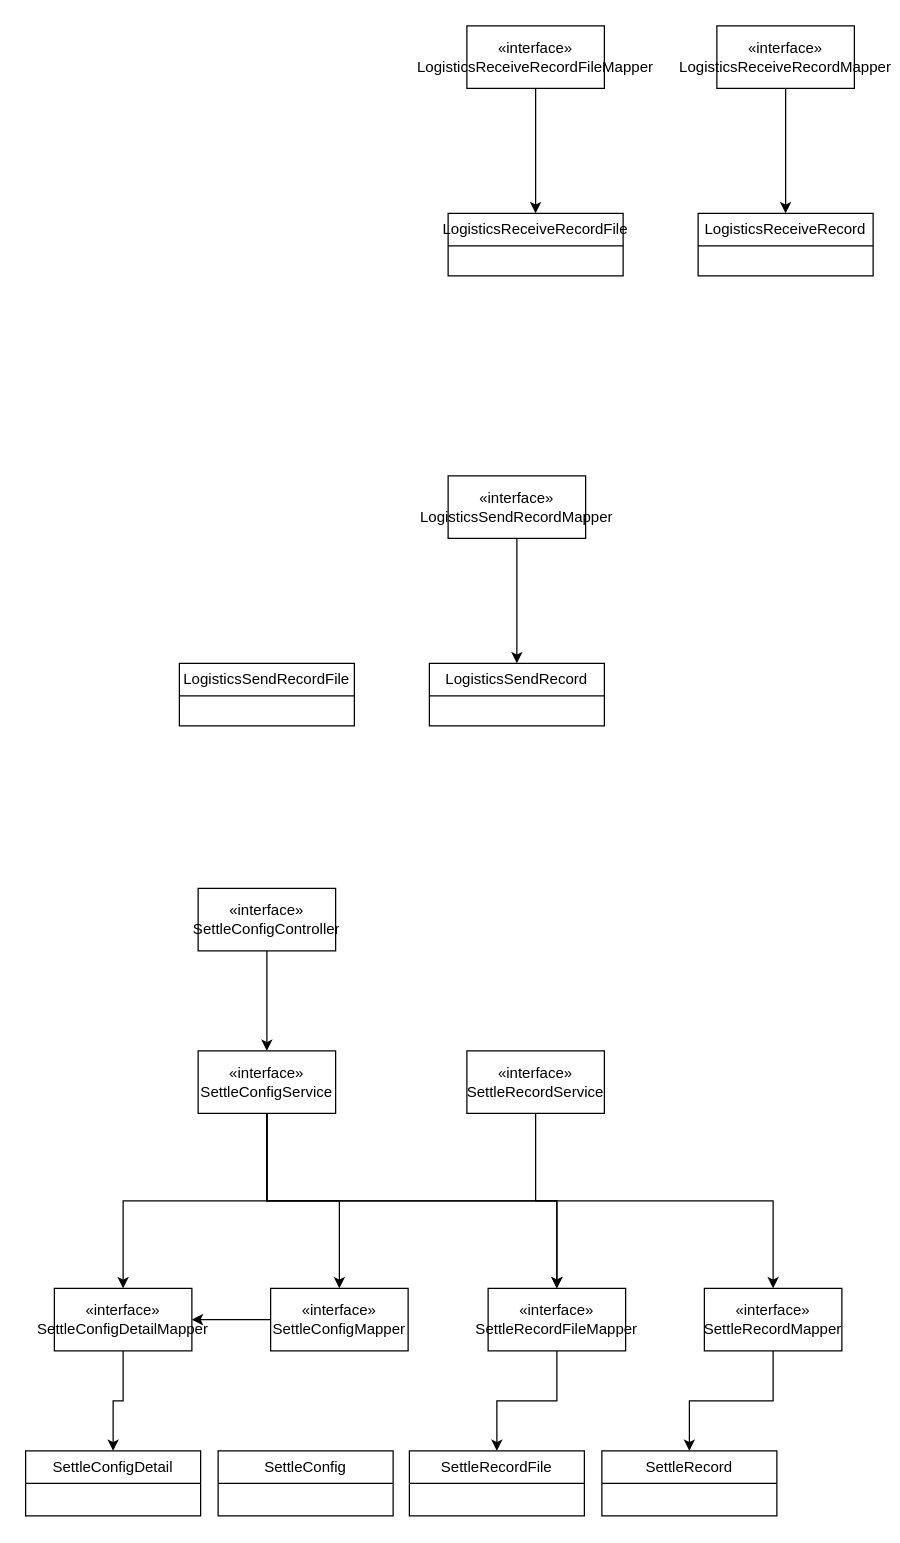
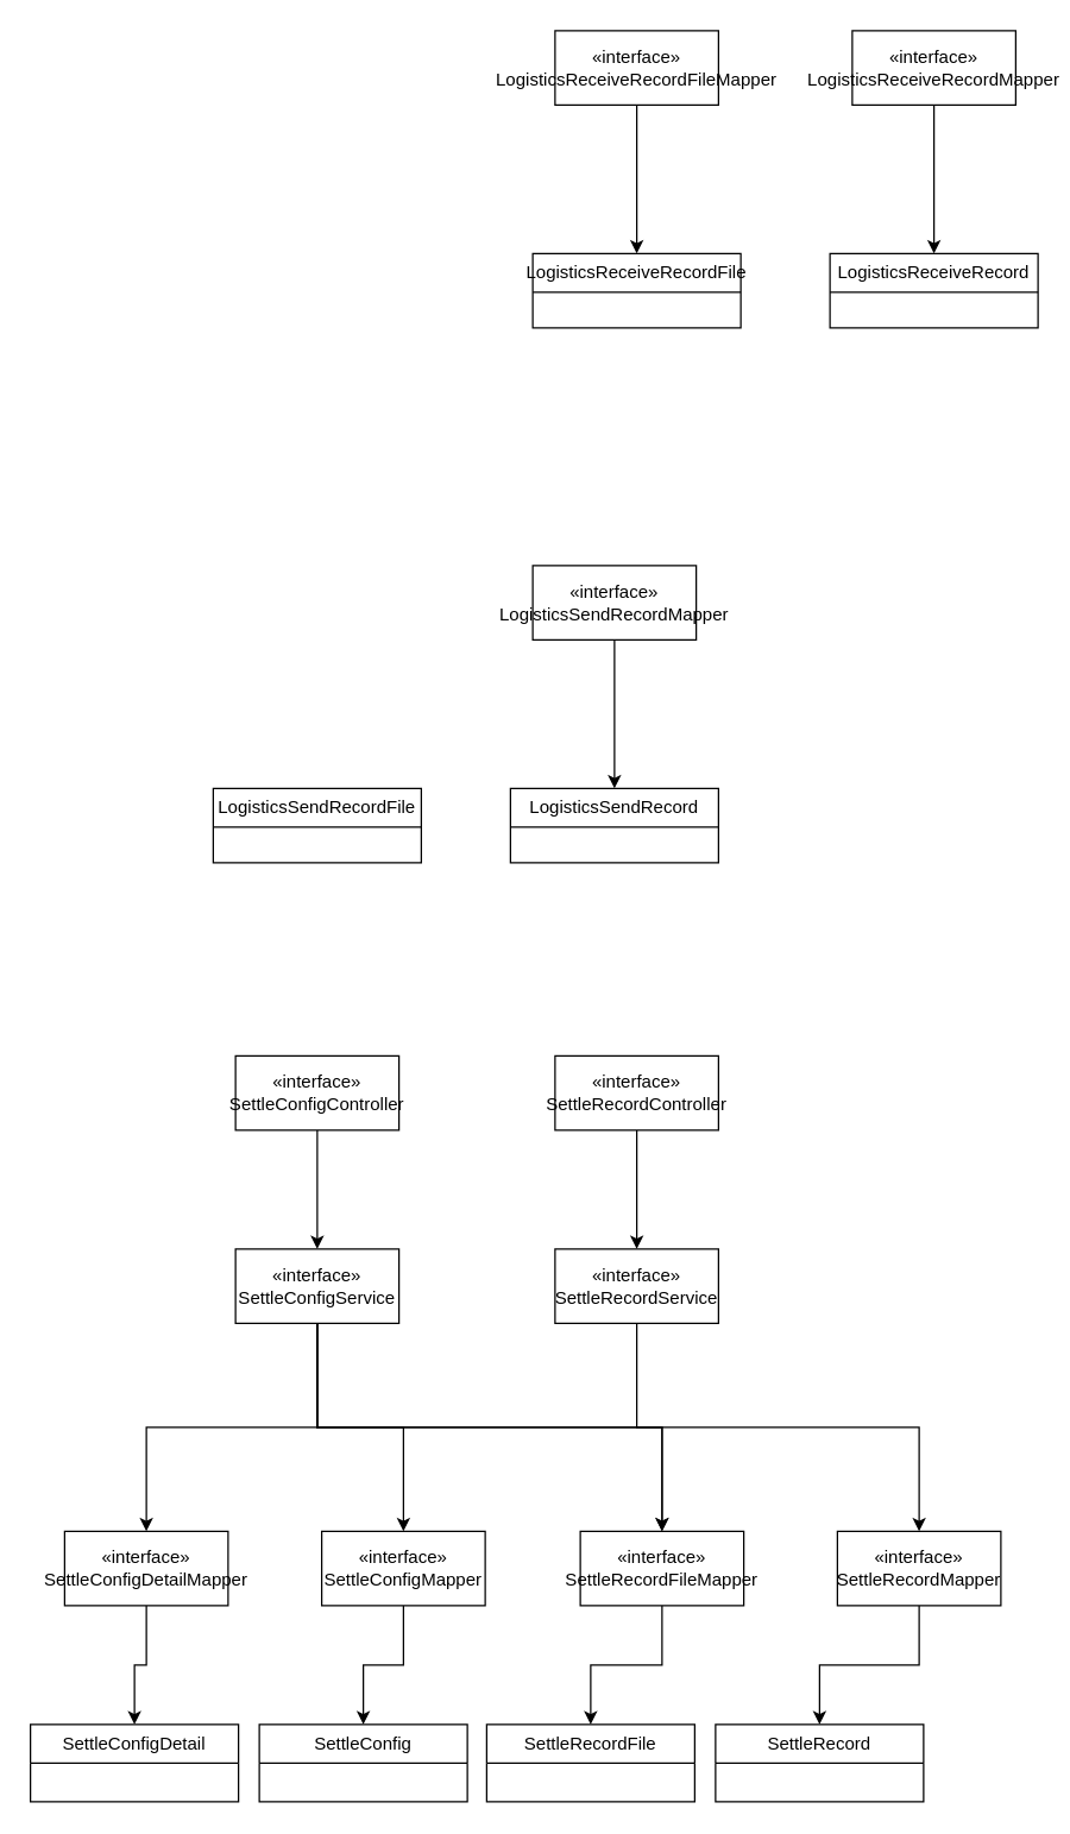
  <mxCell id="0" />
  <mxCell id="1" parent="0" />
  <mxCell id="2" style="edgeStyle=orthogonalEdgeStyle;rounded=0;orthogonalLoop=1;jettySize=auto;html=1;entryX=0.5;entryY=0;entryDx=0;entryDy=0;" edge="1" parent="1" source="3" target="6"><mxGeometry relative="1" as="geometry" /></mxCell>
  <mxCell id="3" value="«interface»&lt;br&gt;LogisticsReceiveRecordFileMapper" style="html=1;whiteSpace=wrap;" vertex="1" parent="1"><mxGeometry x="373" y="20" width="110" height="50" as="geometry" /></mxCell>
  <mxCell id="4" style="edgeStyle=orthogonalEdgeStyle;rounded=0;orthogonalLoop=1;jettySize=auto;html=1;" edge="1" parent="1" source="5" target="8"><mxGeometry relative="1" as="geometry" /></mxCell>
  <mxCell id="5" value="«interface»&lt;br&gt;LogisticsReceiveRecordMapper" style="html=1;whiteSpace=wrap;" vertex="1" parent="1"><mxGeometry x="573" y="20" width="110" height="50" as="geometry" /></mxCell>
  <mxCell id="6" value="LogisticsReceiveRecordFile" style="swimlane;fontStyle=0;childLayout=stackLayout;horizontal=1;startSize=26;fillColor=none;horizontalStack=0;resizeParent=1;resizeParentMax=0;resizeLast=0;collapsible=1;marginBottom=0;whiteSpace=wrap;html=1;" vertex="1" parent="1"><mxGeometry x="358" y="170" width="140" height="50" as="geometry" /></mxCell>
  <mxCell id="7" value="&amp;nbsp;" style="text;strokeColor=none;fillColor=none;align=left;verticalAlign=top;spacingLeft=4;spacingRight=4;overflow=hidden;rotatable=0;points=[[0,0.5],[1,0.5]];portConstraint=eastwest;whiteSpace=wrap;html=1;" vertex="1" parent="6"><mxGeometry y="26" width="140" height="24" as="geometry" /></mxCell>
  <mxCell id="8" value="LogisticsReceiveRecord" style="swimlane;fontStyle=0;childLayout=stackLayout;horizontal=1;startSize=26;fillColor=none;horizontalStack=0;resizeParent=1;resizeParentMax=0;resizeLast=0;collapsible=1;marginBottom=0;whiteSpace=wrap;html=1;" vertex="1" parent="1"><mxGeometry x="558" y="170" width="140" height="50" as="geometry" /></mxCell>
  <mxCell id="9" value="&amp;nbsp;" style="text;strokeColor=none;fillColor=none;align=left;verticalAlign=top;spacingLeft=4;spacingRight=4;overflow=hidden;rotatable=0;points=[[0,0.5],[1,0.5]];portConstraint=eastwest;whiteSpace=wrap;html=1;" vertex="1" parent="8"><mxGeometry y="26" width="140" height="24" as="geometry" /></mxCell>
  <mxCell id="10" style="edgeStyle=orthogonalEdgeStyle;rounded=0;orthogonalLoop=1;jettySize=auto;html=1;" edge="1" source="11" target="14" parent="1"><mxGeometry relative="1" as="geometry" /></mxCell>
  <mxCell id="11" value="«interface»&lt;br&gt;LogisticsSendRecordMapper" style="html=1;whiteSpace=wrap;" vertex="1" parent="1"><mxGeometry x="358" y="380" width="110" height="50" as="geometry" /></mxCell>
  <mxCell id="12" value="LogisticsSendRecordFile" style="swimlane;fontStyle=0;childLayout=stackLayout;horizontal=1;startSize=26;fillColor=none;horizontalStack=0;resizeParent=1;resizeParentMax=0;resizeLast=0;collapsible=1;marginBottom=0;whiteSpace=wrap;html=1;" vertex="1" parent="1"><mxGeometry x="143" y="530" width="140" height="50" as="geometry" /></mxCell>
  <mxCell id="13" value="&amp;nbsp;" style="text;strokeColor=none;fillColor=none;align=left;verticalAlign=top;spacingLeft=4;spacingRight=4;overflow=hidden;rotatable=0;points=[[0,0.5],[1,0.5]];portConstraint=eastwest;whiteSpace=wrap;html=1;" vertex="1" parent="12"><mxGeometry y="26" width="140" height="24" as="geometry" /></mxCell>
  <mxCell id="14" value="LogisticsSendRecord" style="swimlane;fontStyle=0;childLayout=stackLayout;horizontal=1;startSize=26;fillColor=none;horizontalStack=0;resizeParent=1;resizeParentMax=0;resizeLast=0;collapsible=1;marginBottom=0;whiteSpace=wrap;html=1;" vertex="1" parent="1"><mxGeometry x="343" y="530" width="140" height="50" as="geometry" /></mxCell>
  <mxCell id="15" value="&amp;nbsp;" style="text;strokeColor=none;fillColor=none;align=left;verticalAlign=top;spacingLeft=4;spacingRight=4;overflow=hidden;rotatable=0;points=[[0,0.5],[1,0.5]];portConstraint=eastwest;whiteSpace=wrap;html=1;" vertex="1" parent="14"><mxGeometry y="26" width="140" height="24" as="geometry" /></mxCell>
  <mxCell id="16" style="edgeStyle=orthogonalEdgeStyle;rounded=0;orthogonalLoop=1;jettySize=auto;html=1;" edge="1" parent="1" source="17" target="26"><mxGeometry relative="1" as="geometry" /></mxCell>
  <mxCell id="17" value="«interface»&lt;br&gt;SettleConfigController" style="html=1;whiteSpace=wrap;" vertex="1" parent="1"><mxGeometry x="158" y="710" width="110" height="50" as="geometry" /></mxCell>
+ <mxCell id="18" style="edgeStyle=orthogonalEdgeStyle;rounded=0;orthogonalLoop=1;jettySize=auto;html=1;" edge="1" parent="1" source="19" target="21"><mxGeometry relative="1" as="geometry" /></mxCell>
+ <mxCell id="19" value="«interface»&lt;br&gt;SettleRecordController" style="html=1;whiteSpace=wrap;" vertex="1" parent="1"><mxGeometry x="373" y="710" width="110" height="50" as="geometry" /></mxCell>
  <mxCell id="20" style="edgeStyle=orthogonalEdgeStyle;rounded=0;orthogonalLoop=1;jettySize=auto;html=1;entryX=0.5;entryY=0;entryDx=0;entryDy=0;" edge="1" parent="1" source="21" target="32"><mxGeometry relative="1" as="geometry" /></mxCell>
  <mxCell id="21" value="«interface»&lt;br&gt;SettleRecordService" style="html=1;whiteSpace=wrap;" vertex="1" parent="1"><mxGeometry x="373" y="840" width="110" height="50" as="geometry" /></mxCell>
  <mxCell id="22" style="edgeStyle=orthogonalEdgeStyle;rounded=0;orthogonalLoop=1;jettySize=auto;html=1;entryX=0.5;entryY=0;entryDx=0;entryDy=0;" edge="1" parent="1" source="26" target="28"><mxGeometry relative="1" as="geometry"><Array as="points"><mxPoint x="213" y="960" /><mxPoint x="98" y="960" /></Array></mxGeometry></mxCell>
  <mxCell id="23" style="edgeStyle=orthogonalEdgeStyle;rounded=0;orthogonalLoop=1;jettySize=auto;html=1;" edge="1" parent="1" source="26" target="30"><mxGeometry relative="1" as="geometry" /></mxCell>
  <mxCell id="24" style="edgeStyle=orthogonalEdgeStyle;rounded=0;orthogonalLoop=1;jettySize=auto;html=1;entryX=0.5;entryY=0;entryDx=0;entryDy=0;" edge="1" parent="1" source="26" target="32"><mxGeometry relative="1" as="geometry"><Array as="points"><mxPoint x="213" y="960" /><mxPoint x="445" y="960" /></Array></mxGeometry></mxCell>
  <mxCell id="25" style="edgeStyle=orthogonalEdgeStyle;rounded=0;orthogonalLoop=1;jettySize=auto;html=1;" edge="1" parent="1" source="26" target="34"><mxGeometry relative="1" as="geometry"><Array as="points"><mxPoint x="213" y="960" /><mxPoint x="618" y="960" /></Array></mxGeometry></mxCell>
  <mxCell id="26" value="«interface»&lt;br&gt;SettleConfigService" style="html=1;whiteSpace=wrap;" vertex="1" parent="1"><mxGeometry x="158" y="840" width="110" height="50" as="geometry" /></mxCell>
  <mxCell id="27" style="edgeStyle=orthogonalEdgeStyle;rounded=0;orthogonalLoop=1;jettySize=auto;html=1;" edge="1" parent="1" source="28" target="35"><mxGeometry relative="1" as="geometry" /></mxCell>
  <mxCell id="28" value="«interface»&lt;br&gt;SettleConfigDetailMapper" style="html=1;whiteSpace=wrap;" vertex="1" parent="1"><mxGeometry x="43" y="1030" width="110" height="50" as="geometry" /></mxCell>
- <mxCell id="29" style="edgeStyle=orthogonalEdgeStyle;rounded=0;orthogonalLoop=1;jettySize=auto;html=1;" edge="1" parent="1" source="30" target="28"><mxGeometry relative="1" as="geometry" /></mxCell>
+ <mxCell id="29" style="edgeStyle=orthogonalEdgeStyle;rounded=0;orthogonalLoop=1;jettySize=auto;html=1;" edge="1" parent="1" source="30" target="37"><mxGeometry relative="1" as="geometry" /></mxCell>
  <mxCell id="30" value="«interface»&lt;br&gt;SettleConfigMapper" style="html=1;whiteSpace=wrap;" vertex="1" parent="1"><mxGeometry x="216" y="1030" width="110" height="50" as="geometry" /></mxCell>
  <mxCell id="31" style="edgeStyle=orthogonalEdgeStyle;rounded=0;orthogonalLoop=1;jettySize=auto;html=1;" edge="1" parent="1" source="32" target="39"><mxGeometry relative="1" as="geometry" /></mxCell>
  <mxCell id="32" value="«interface»&lt;br&gt;SettleRecordFileMapper" style="html=1;whiteSpace=wrap;" vertex="1" parent="1"><mxGeometry x="390" y="1030" width="110" height="50" as="geometry" /></mxCell>
  <mxCell id="33" style="edgeStyle=orthogonalEdgeStyle;rounded=0;orthogonalLoop=1;jettySize=auto;html=1;" edge="1" parent="1" source="34" target="41"><mxGeometry relative="1" as="geometry" /></mxCell>
  <mxCell id="34" value="«interface»&lt;br&gt;SettleRecordMapper" style="html=1;whiteSpace=wrap;" vertex="1" parent="1"><mxGeometry x="563" y="1030" width="110" height="50" as="geometry" /></mxCell>
  <mxCell id="35" value="SettleConfigDetail" style="swimlane;fontStyle=0;childLayout=stackLayout;horizontal=1;startSize=26;fillColor=none;horizontalStack=0;resizeParent=1;resizeParentMax=0;resizeLast=0;collapsible=1;marginBottom=0;whiteSpace=wrap;html=1;" vertex="1" parent="1"><mxGeometry x="20" y="1160" width="140" height="52" as="geometry" /></mxCell>
  <mxCell id="36" value="&amp;nbsp;" style="text;strokeColor=none;fillColor=none;align=left;verticalAlign=top;spacingLeft=4;spacingRight=4;overflow=hidden;rotatable=0;points=[[0,0.5],[1,0.5]];portConstraint=eastwest;whiteSpace=wrap;html=1;" vertex="1" parent="35"><mxGeometry y="26" width="140" height="26" as="geometry" /></mxCell>
  <mxCell id="37" value="SettleConfig" style="swimlane;fontStyle=0;childLayout=stackLayout;horizontal=1;startSize=26;fillColor=none;horizontalStack=0;resizeParent=1;resizeParentMax=0;resizeLast=0;collapsible=1;marginBottom=0;whiteSpace=wrap;html=1;" vertex="1" parent="1"><mxGeometry x="174" y="1160" width="140" height="52" as="geometry" /></mxCell>
  <mxCell id="38" value="&amp;nbsp;" style="text;strokeColor=none;fillColor=none;align=left;verticalAlign=top;spacingLeft=4;spacingRight=4;overflow=hidden;rotatable=0;points=[[0,0.5],[1,0.5]];portConstraint=eastwest;whiteSpace=wrap;html=1;" vertex="1" parent="37"><mxGeometry y="26" width="140" height="26" as="geometry" /></mxCell>
  <mxCell id="39" value="SettleRecordFile" style="swimlane;fontStyle=0;childLayout=stackLayout;horizontal=1;startSize=26;fillColor=none;horizontalStack=0;resizeParent=1;resizeParentMax=0;resizeLast=0;collapsible=1;marginBottom=0;whiteSpace=wrap;html=1;" vertex="1" parent="1"><mxGeometry x="327" y="1160" width="140" height="52" as="geometry" /></mxCell>
  <mxCell id="40" value="&amp;nbsp;" style="text;strokeColor=none;fillColor=none;align=left;verticalAlign=top;spacingLeft=4;spacingRight=4;overflow=hidden;rotatable=0;points=[[0,0.5],[1,0.5]];portConstraint=eastwest;whiteSpace=wrap;html=1;" vertex="1" parent="39"><mxGeometry y="26" width="140" height="26" as="geometry" /></mxCell>
  <mxCell id="41" value="SettleRecord" style="swimlane;fontStyle=0;childLayout=stackLayout;horizontal=1;startSize=26;fillColor=none;horizontalStack=0;resizeParent=1;resizeParentMax=0;resizeLast=0;collapsible=1;marginBottom=0;whiteSpace=wrap;html=1;" vertex="1" parent="1"><mxGeometry x="481" y="1160" width="140" height="52" as="geometry" /></mxCell>
  <mxCell id="42" value="&amp;nbsp;" style="text;strokeColor=none;fillColor=none;align=left;verticalAlign=top;spacingLeft=4;spacingRight=4;overflow=hidden;rotatable=0;points=[[0,0.5],[1,0.5]];portConstraint=eastwest;whiteSpace=wrap;html=1;" vertex="1" parent="41"><mxGeometry y="26" width="140" height="26" as="geometry" /></mxCell>
